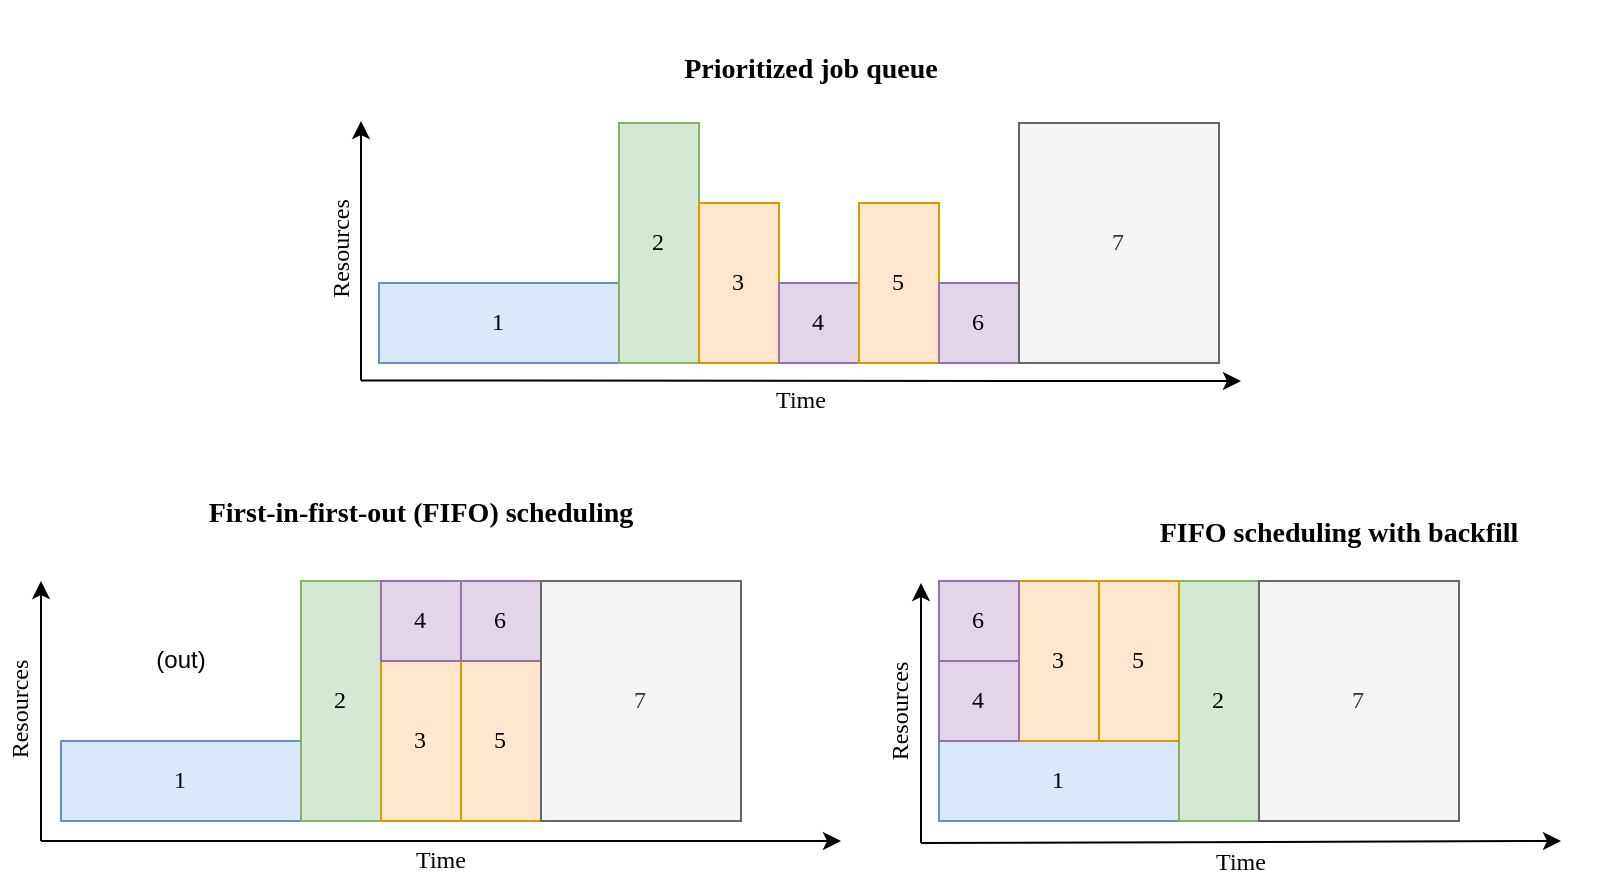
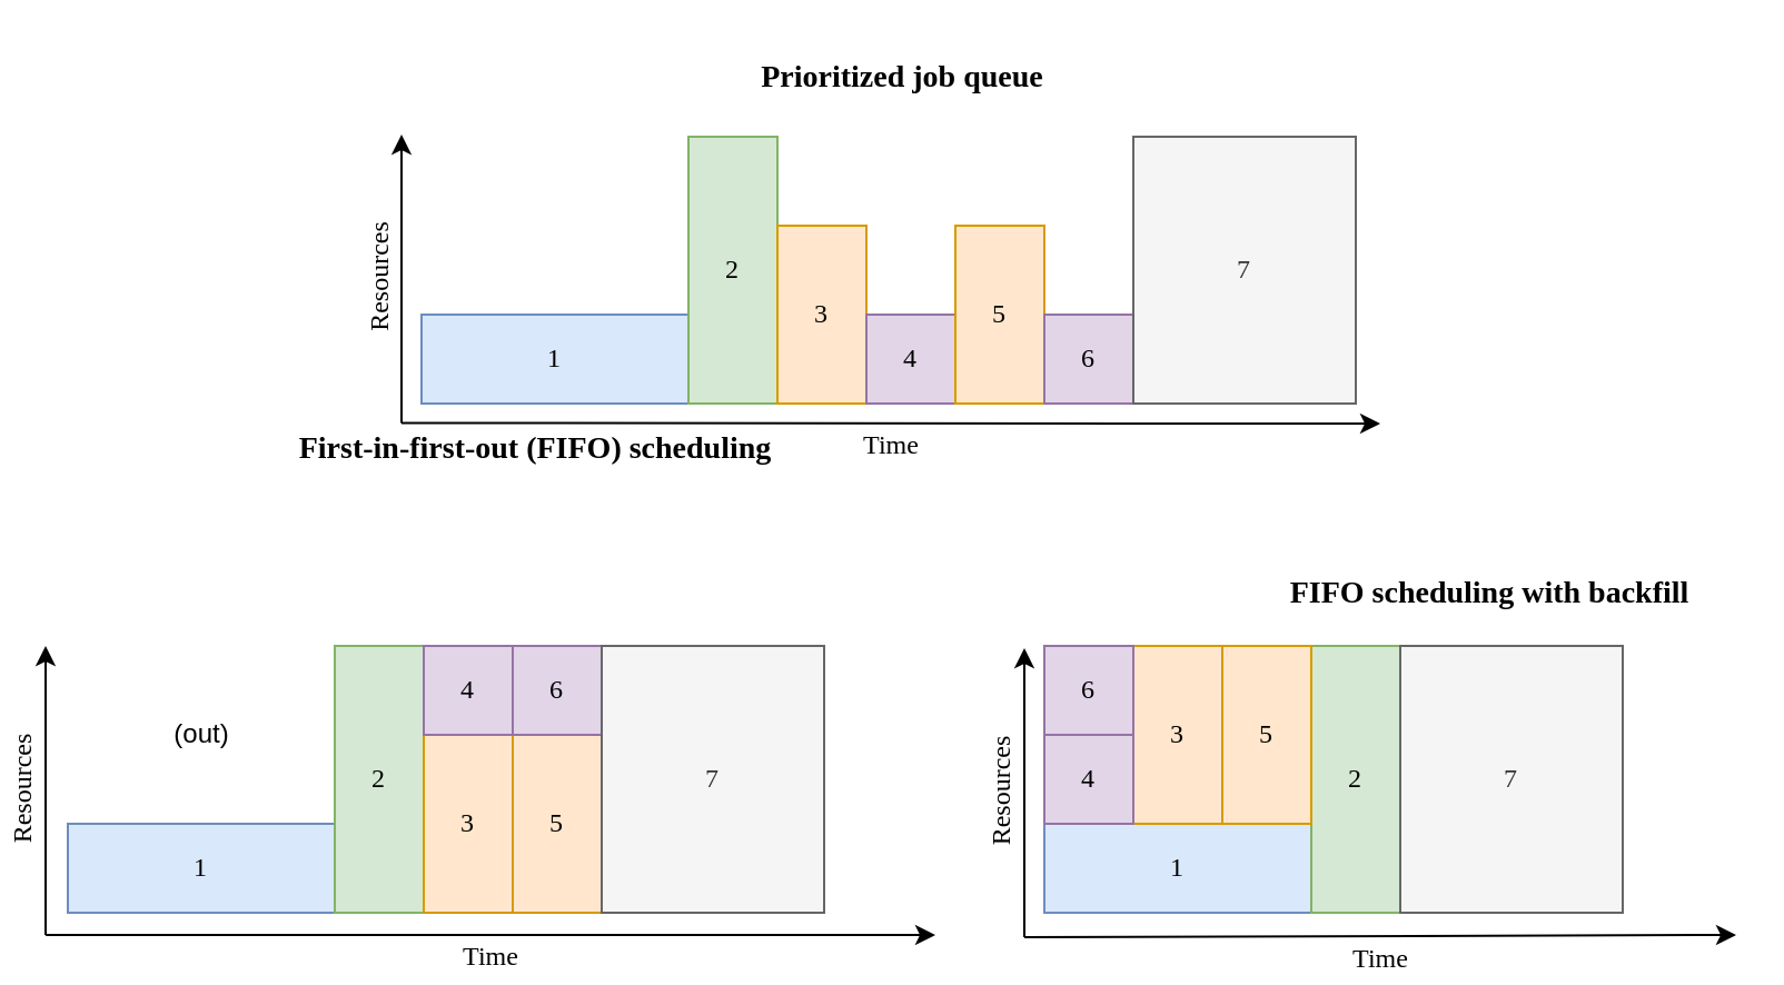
  <mxCell id="0" />
  <mxCell id="1" parent="0" />
  <mxCell id="2" value="1" style="rounded=0;whiteSpace=wrap;html=1;fillColor=#dae8fc;strokeColor=#6c8ebf;fontFamily=Lucida Console;fontSize=12;" vertex="1" parent="1"><mxGeometry x="189" y="141" width="120" height="40" as="geometry" /></mxCell>
  <mxCell id="3" value="&lt;font style=&quot;font-size: 12px;&quot;&gt;Time&lt;/font&gt;" style="endArrow=classic;html=1;rounded=0;fontFamily=Lucida Console;fontSize=12;labelBackgroundColor=none;spacingLeft=0;spacingBottom=-20;" edge="1" parent="1"><mxGeometry width="50" height="50" relative="1" as="geometry"><mxPoint x="20" y="420" as="sourcePoint" /><mxPoint x="420" y="420" as="targetPoint" /></mxGeometry></mxCell>
  <mxCell id="4" value="&lt;font style=&quot;font-size: 12px;&quot;&gt;Resources&lt;/font&gt;" style="endArrow=classic;html=1;rounded=0;verticalAlign=middle;horizontal=0;fontFamily=Lucida Console;fontSize=12;labelBackgroundColor=none;spacingLeft=-20;" edge="1" parent="1"><mxGeometry width="50" height="50" relative="1" as="geometry"><mxPoint x="20" y="420" as="sourcePoint" /><mxPoint x="20" y="290" as="targetPoint" /></mxGeometry></mxCell>
  <mxCell id="5" value="2" style="rounded=0;whiteSpace=wrap;html=1;fillColor=#d5e8d4;strokeColor=#82b366;fontFamily=Lucida Console;fontSize=12;" vertex="1" parent="1"><mxGeometry x="309" y="61" width="40" height="120" as="geometry" /></mxCell>
  <mxCell id="6" value="3" style="rounded=0;whiteSpace=wrap;html=1;fillColor=#ffe6cc;strokeColor=#d79b00;fontFamily=Lucida Console;fontSize=12;" vertex="1" parent="1"><mxGeometry x="349" y="101" width="40" height="80" as="geometry" /></mxCell>
  <mxCell id="7" value="4" style="rounded=0;whiteSpace=wrap;html=1;fillColor=#e1d5e7;strokeColor=#9673a6;fontFamily=Lucida Console;fontSize=12;" vertex="1" parent="1"><mxGeometry x="389" y="141" width="40" height="40" as="geometry" /></mxCell>
  <mxCell id="8" value="5" style="rounded=0;whiteSpace=wrap;html=1;fillColor=#ffe6cc;strokeColor=#d79b00;fontFamily=Lucida Console;fontSize=12;" vertex="1" parent="1"><mxGeometry x="429" y="101" width="40" height="80" as="geometry" /></mxCell>
  <mxCell id="9" value="6" style="rounded=0;whiteSpace=wrap;html=1;fillColor=#e1d5e7;strokeColor=#9673a6;fontFamily=Lucida Console;fontSize=12;" vertex="1" parent="1"><mxGeometry x="469" y="141" width="40" height="40" as="geometry" /></mxCell>
  <mxCell id="10" value="7" style="rounded=0;whiteSpace=wrap;html=1;fillColor=#f5f5f5;strokeColor=#666666;fontColor=#333333;fontFamily=Lucida Console;fontSize=12;" vertex="1" parent="1"><mxGeometry x="509" y="61" width="100" height="120" as="geometry" /></mxCell>
  <mxCell id="11" value="Time" style="endArrow=classic;html=1;rounded=0;fontFamily=Lucida Console;fontSize=12;labelBackgroundColor=none;spacingBottom=-20;" edge="1" parent="1"><mxGeometry width="50" height="50" relative="1" as="geometry"><mxPoint x="180" y="189.75" as="sourcePoint" /><mxPoint x="620" y="190" as="targetPoint" /></mxGeometry></mxCell>
  <mxCell id="12" value="Resources" style="endArrow=classic;html=1;rounded=0;verticalAlign=middle;horizontal=0;fontFamily=Lucida Console;fontSize=12;labelBackgroundColor=none;spacingLeft=-20;" edge="1" parent="1"><mxGeometry width="50" height="50" relative="1" as="geometry"><mxPoint x="180" y="189.75" as="sourcePoint" /><mxPoint x="180" y="60" as="targetPoint" /></mxGeometry></mxCell>
  <mxCell id="13" value="Time" style="endArrow=classic;html=1;rounded=0;fontFamily=Lucida Console;fontSize=12;labelBackgroundColor=none;spacingBottom=-20;" edge="1" parent="1"><mxGeometry width="50" height="50" relative="1" as="geometry"><mxPoint x="460" y="421" as="sourcePoint" /><mxPoint x="780" y="420" as="targetPoint" /></mxGeometry></mxCell>
  <mxCell id="14" value="Resources" style="endArrow=classic;html=1;rounded=0;verticalAlign=middle;horizontal=0;fontFamily=Lucida Console;fontSize=12;labelBackgroundColor=none;spacingLeft=-20;" edge="1" parent="1"><mxGeometry width="50" height="50" relative="1" as="geometry"><mxPoint x="460" y="421" as="sourcePoint" /><mxPoint x="460" y="291" as="targetPoint" /></mxGeometry></mxCell>
  <mxCell id="15" value="1" style="rounded=0;whiteSpace=wrap;html=1;fillColor=#dae8fc;strokeColor=#6c8ebf;fontFamily=Lucida Console;fontSize=12;" vertex="1" parent="1"><mxGeometry x="30" y="370" width="120" height="40" as="geometry" /></mxCell>
  <mxCell id="16" value="2" style="rounded=0;whiteSpace=wrap;html=1;fillColor=#d5e8d4;strokeColor=#82b366;fontFamily=Lucida Console;fontSize=12;" vertex="1" parent="1"><mxGeometry x="150" y="290" width="40" height="120" as="geometry" /></mxCell>
  <mxCell id="17" value="3" style="rounded=0;whiteSpace=wrap;html=1;fillColor=#ffe6cc;strokeColor=#d79b00;fontFamily=Lucida Console;fontSize=12;" vertex="1" parent="1"><mxGeometry x="190" y="330" width="40" height="80" as="geometry" /></mxCell>
  <mxCell id="18" value="4" style="rounded=0;whiteSpace=wrap;html=1;fillColor=#e1d5e7;strokeColor=#9673a6;fontFamily=Lucida Console;fontSize=12;" vertex="1" parent="1"><mxGeometry x="190" y="290" width="40" height="40" as="geometry" /></mxCell>
  <mxCell id="19" value="5" style="rounded=0;whiteSpace=wrap;html=1;fillColor=#ffe6cc;strokeColor=#d79b00;fontFamily=Lucida Console;fontSize=12;" vertex="1" parent="1"><mxGeometry x="230" y="330" width="40" height="80" as="geometry" /></mxCell>
  <mxCell id="20" value="6" style="rounded=0;whiteSpace=wrap;html=1;fillColor=#e1d5e7;strokeColor=#9673a6;fontFamily=Lucida Console;fontSize=12;" vertex="1" parent="1"><mxGeometry x="230" y="290" width="40" height="40" as="geometry" /></mxCell>
  <mxCell id="21" value="7" style="rounded=0;whiteSpace=wrap;html=1;fillColor=#f5f5f5;strokeColor=#666666;fontColor=#333333;fontFamily=Lucida Console;fontSize=12;" vertex="1" parent="1"><mxGeometry x="270" y="290" width="100" height="120" as="geometry" /></mxCell>
  <mxCell id="22" value="1" style="rounded=0;whiteSpace=wrap;html=1;fillColor=#dae8fc;strokeColor=#6c8ebf;fontFamily=Lucida Console;fontSize=12;" vertex="1" parent="1"><mxGeometry x="469" y="370" width="120" height="40" as="geometry" /></mxCell>
  <mxCell id="23" value="2" style="rounded=0;whiteSpace=wrap;html=1;fillColor=#d5e8d4;strokeColor=#82b366;fontFamily=Lucida Console;fontSize=12;" vertex="1" parent="1"><mxGeometry x="589" y="290" width="40" height="120" as="geometry" /></mxCell>
  <mxCell id="24" value="3" style="rounded=0;whiteSpace=wrap;html=1;fillColor=#ffe6cc;strokeColor=#d79b00;fontFamily=Lucida Console;fontSize=12;" vertex="1" parent="1"><mxGeometry x="509" y="290" width="40" height="80" as="geometry" /></mxCell>
  <mxCell id="25" value="4" style="rounded=0;whiteSpace=wrap;html=1;fillColor=#e1d5e7;strokeColor=#9673a6;fontFamily=Lucida Console;fontSize=12;" vertex="1" parent="1"><mxGeometry x="469" y="330" width="40" height="40" as="geometry" /></mxCell>
  <mxCell id="26" value="5" style="rounded=0;whiteSpace=wrap;html=1;fillColor=#ffe6cc;strokeColor=#d79b00;fontFamily=Lucida Console;fontSize=12;" vertex="1" parent="1"><mxGeometry x="549" y="290" width="40" height="80" as="geometry" /></mxCell>
  <mxCell id="27" value="6" style="rounded=0;whiteSpace=wrap;html=1;fillColor=#e1d5e7;strokeColor=#9673a6;fontFamily=Lucida Console;fontSize=12;" vertex="1" parent="1"><mxGeometry x="469" y="290" width="40" height="40" as="geometry" /></mxCell>
  <mxCell id="28" value="7" style="rounded=0;whiteSpace=wrap;html=1;fillColor=#f5f5f5;strokeColor=#666666;fontColor=#333333;fontFamily=Lucida Console;fontSize=12;" vertex="1" parent="1"><mxGeometry x="629" y="290" width="100" height="120" as="geometry" /></mxCell>
  <mxCell id="29" value="&lt;b style=&quot;font-size: 14px;&quot;&gt;&lt;font style=&quot;font-size: 14px;&quot;&gt;Prioritized job queue&lt;/font&gt;&lt;/b&gt;" style="text;html=1;align=center;verticalAlign=middle;resizable=0;points=[];autosize=1;fontFamily=Lucida Console;fontSize=14;fillColor=none;gradientColor=none;" vertex="1" parent="1"><mxGeometry x="330" y="20" width="150" height="30" as="geometry" /></mxCell>
- <mxCell id="30" value="&lt;font style=&quot;font-size: 14px;&quot;&gt;First-in-first-out (FIFO) scheduling&lt;/font&gt;" style="text;html=1;align=center;verticalAlign=middle;resizable=0;points=[];autosize=1;fontFamily=Lucida Console;fontStyle=1;fontSize=14;fillColor=none;gradientColor=none;" vertex="1" parent="1"><mxGeometry x="100" y="242" width="220" height="30" as="geometry" /></mxCell>
+ <mxCell id="30" value="&lt;font style=&quot;font-size: 14px;&quot;&gt;First-in-first-out (FIFO) scheduling&lt;/font&gt;" style="text;html=1;align=center;verticalAlign=middle;resizable=0;points=[];autosize=1;fontFamily=Lucida Console;fontStyle=1;fontSize=14;fillColor=none;gradientColor=none;" vertex="1" parent="1"><mxGeometry x="130" y="187" width="220" height="30" as="geometry" /></mxCell>
  <mxCell id="31" value="&lt;font style=&quot;font-size: 14px;&quot;&gt;FIFO scheduling&amp;nbsp;&lt;/font&gt;&lt;span style=&quot;background-color: initial; font-size: 14px;&quot;&gt;with backfill&lt;/span&gt;" style="text;html=1;align=center;verticalAlign=middle;resizable=0;points=[];autosize=1;fontFamily=Lucida Console;fontStyle=1;fontSize=14;fillColor=none;gradientColor=none;" vertex="1" parent="1"><mxGeometry x="574" y="252" width="190" height="30" as="geometry" /></mxCell>
  <mxCell id="32" value="(out)" style="text;html=1;align=center;verticalAlign=middle;resizable=0;points=[];autosize=1;strokeColor=none;fillColor=none;" vertex="1" parent="1"><mxGeometry x="55" y="315" width="70" height="30" as="geometry" /></mxCell>
